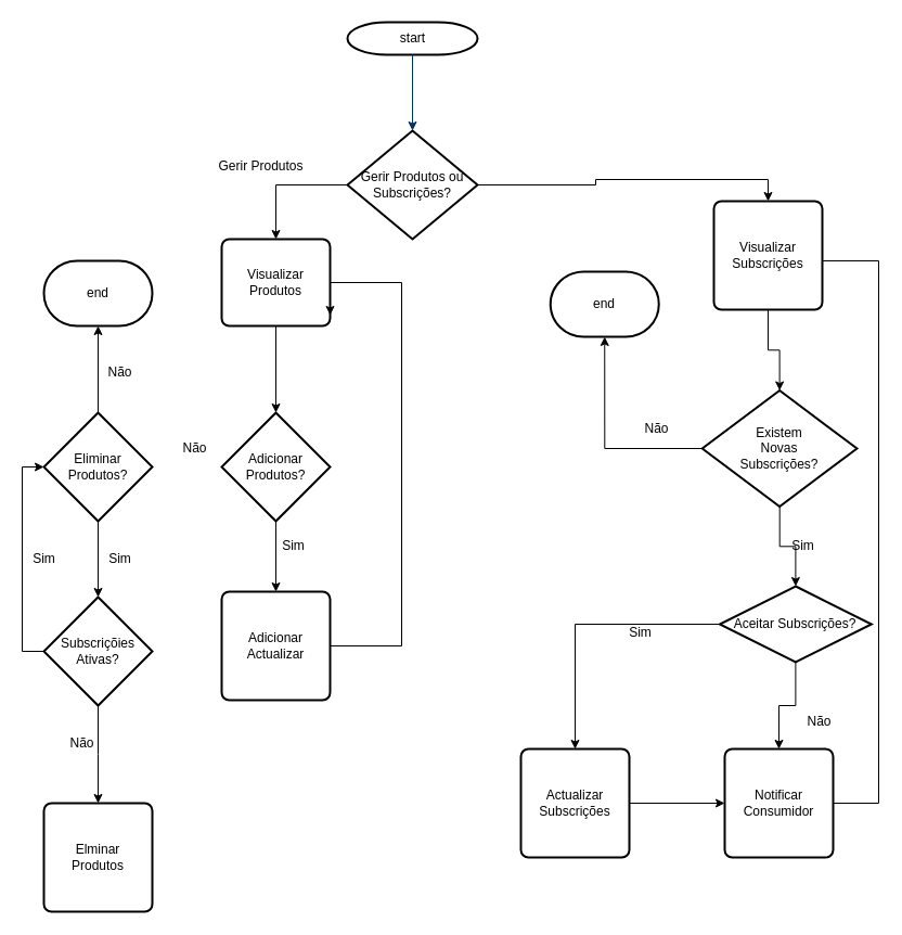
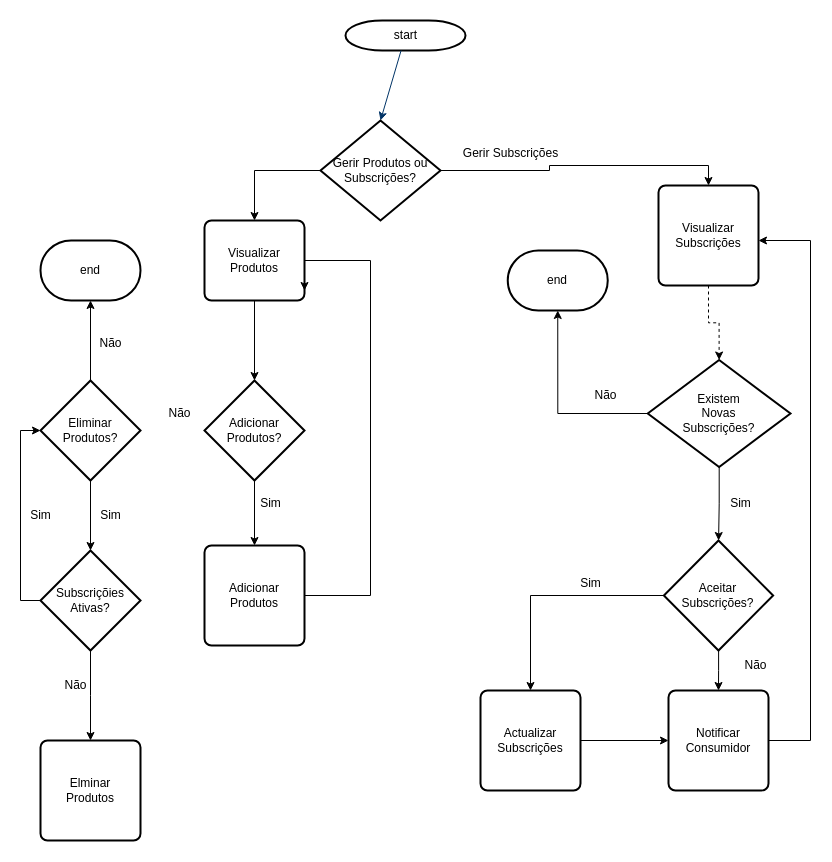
  <mxCell id="0" />
  <mxCell id="1" parent="0" />
- <mxCell id="2" value="start" style="shape=mxgraph.flowchart.terminator;strokeWidth=2;gradientColor=none;gradientDirection=north;fontStyle=0;html=1;" parent="1" vertex="1"><mxGeometry x="320" y="20" width="120" height="30" as="geometry" /></mxCell>
+ <mxCell id="2" value="start" style="shape=mxgraph.flowchart.terminator;strokeWidth=2;gradientColor=none;gradientDirection=north;fontStyle=0;html=1;" parent="1" vertex="1"><mxGeometry x="345" y="20" width="120" height="30" as="geometry" /></mxCell>
  <mxCell id="3" style="fontStyle=1;strokeColor=#003366;strokeWidth=1;html=1;entryX=0.5;entryY=0;entryDx=0;entryDy=0;" parent="1" source="2" edge="1"><mxGeometry relative="1" as="geometry"><mxPoint x="380" y="120" as="targetPoint" /></mxGeometry></mxCell>
  <mxCell id="4" style="edgeStyle=orthogonalEdgeStyle;rounded=0;orthogonalLoop=1;jettySize=auto;html=1;entryX=0.5;entryY=0;entryDx=0;entryDy=0;" edge="1" parent="1" source="6" target="9"><mxGeometry relative="1" as="geometry" /></mxCell>
  <mxCell id="5" style="edgeStyle=orthogonalEdgeStyle;rounded=0;orthogonalLoop=1;jettySize=auto;html=1;exitX=1;exitY=0.5;exitDx=0;exitDy=0;exitPerimeter=0;entryX=0.5;entryY=0;entryDx=0;entryDy=0;" edge="1" parent="1" source="6" target="10"><mxGeometry relative="1" as="geometry" /></mxCell>
  <mxCell id="6" value="Gerir Produtos ou Subscrições?" style="strokeWidth=2;html=1;shape=mxgraph.flowchart.decision;whiteSpace=wrap;" vertex="1" parent="1"><mxGeometry x="320" y="120" width="120" height="100" as="geometry" /></mxCell>
  <mxCell id="7" style="edgeStyle=orthogonalEdgeStyle;rounded=0;orthogonalLoop=1;jettySize=auto;html=1;" edge="1" parent="1" source="8" target="14"><mxGeometry relative="1" as="geometry" /></mxCell>
  <mxCell id="8" value="Adicionar Produtos?" style="strokeWidth=2;html=1;shape=mxgraph.flowchart.decision;whiteSpace=wrap;" vertex="1" parent="1"><mxGeometry x="204" y="380" width="100" height="100" as="geometry" /></mxCell>
  <mxCell id="9" value="Visualizar Produtos" style="rounded=1;whiteSpace=wrap;html=1;absoluteArcSize=1;arcSize=14;strokeWidth=2;" vertex="1" parent="1"><mxGeometry x="204" y="220" width="100" height="80" as="geometry" /></mxCell>
  <mxCell id="10" value="Visualizar Subscrições" style="rounded=1;whiteSpace=wrap;html=1;absoluteArcSize=1;arcSize=14;strokeWidth=2;" vertex="1" parent="1"><mxGeometry x="658" y="185" width="100" height="100" as="geometry" /></mxCell>
  <mxCell id="11" value="" style="edgeStyle=orthogonalEdgeStyle;rounded=0;orthogonalLoop=1;jettySize=auto;html=1;" edge="1" parent="1" source="12" target="22"><mxGeometry relative="1" as="geometry" /></mxCell>
  <mxCell id="12" value="Eliminar Produtos?" style="strokeWidth=2;html=1;shape=mxgraph.flowchart.decision;whiteSpace=wrap;" vertex="1" parent="1"><mxGeometry x="40" y="380" width="100" height="100" as="geometry" /></mxCell>
  <mxCell id="13" style="edgeStyle=orthogonalEdgeStyle;rounded=0;orthogonalLoop=1;jettySize=auto;html=1;entryX=1;entryY=0.5;entryDx=0;entryDy=0;" edge="1" parent="1" source="14"><mxGeometry relative="1" as="geometry"><mxPoint x="304" y="290" as="targetPoint" /><Array as="points"><mxPoint x="370" y="595" /><mxPoint x="370" y="260" /><mxPoint x="304" y="260" /></Array></mxGeometry></mxCell>
- <mxCell id="14" value="Adicionar &lt;br&gt;Actualizar" style="rounded=1;whiteSpace=wrap;html=1;absoluteArcSize=1;arcSize=14;strokeWidth=2;" vertex="1" parent="1"><mxGeometry x="204" y="545" width="100" height="100" as="geometry" /></mxCell>
+ <mxCell id="14" value="Adicionar &lt;br&gt;Produtos" style="rounded=1;whiteSpace=wrap;html=1;absoluteArcSize=1;arcSize=14;strokeWidth=2;" vertex="1" parent="1"><mxGeometry x="204" y="545" width="100" height="100" as="geometry" /></mxCell>
  <mxCell id="15" value="Subscriçõies&lt;br&gt;Ativas?" style="strokeWidth=2;html=1;shape=mxgraph.flowchart.decision;whiteSpace=wrap;" vertex="1" parent="1"><mxGeometry x="40" y="550" width="100" height="100" as="geometry" /></mxCell>
- <mxCell id="16" value="Gerir Produtos" style="text;html=1;align=center;verticalAlign=middle;resizable=0;points=[];autosize=1;strokeColor=none;fillColor=none;" vertex="1" parent="1"><mxGeometry x="190" y="138" width="100" height="30" as="geometry" /></mxCell>
  <mxCell id="17" style="edgeStyle=orthogonalEdgeStyle;rounded=0;orthogonalLoop=1;jettySize=auto;html=1;entryX=0.5;entryY=0;entryDx=0;entryDy=0;entryPerimeter=0;" edge="1" parent="1" source="12" target="15"><mxGeometry relative="1" as="geometry" /></mxCell>
  <mxCell id="18" value="Sim" style="text;html=1;align=center;verticalAlign=middle;resizable=0;points=[];autosize=1;strokeColor=none;fillColor=none;" vertex="1" parent="1"><mxGeometry x="90" y="500" width="40" height="30" as="geometry" /></mxCell>
  <mxCell id="19" style="edgeStyle=orthogonalEdgeStyle;rounded=0;orthogonalLoop=1;jettySize=auto;html=1;entryX=0.4;entryY=-0.035;entryDx=0;entryDy=0;entryPerimeter=0;" edge="1" parent="1" source="15"><mxGeometry relative="1" as="geometry"><mxPoint x="90" y="740" as="targetPoint" /></mxGeometry></mxCell>
  <mxCell id="20" value="Elminar &lt;br&gt;Produtos" style="rounded=1;whiteSpace=wrap;html=1;absoluteArcSize=1;arcSize=14;strokeWidth=2;" vertex="1" parent="1"><mxGeometry x="40" y="740" width="100" height="100" as="geometry" /></mxCell>
  <mxCell id="21" value="Não" style="text;html=1;align=center;verticalAlign=middle;resizable=0;points=[];autosize=1;strokeColor=none;fillColor=none;" vertex="1" parent="1"><mxGeometry x="154" y="398" width="50" height="30" as="geometry" /></mxCell>
  <mxCell id="22" value="end" style="strokeWidth=2;html=1;shape=mxgraph.flowchart.terminator;whiteSpace=wrap;" vertex="1" parent="1"><mxGeometry x="40" y="240" width="100" height="60" as="geometry" /></mxCell>
  <mxCell id="23" style="edgeStyle=orthogonalEdgeStyle;rounded=0;orthogonalLoop=1;jettySize=auto;html=1;entryX=0.5;entryY=0;entryDx=0;entryDy=0;entryPerimeter=0;" edge="1" parent="1" source="9" target="8"><mxGeometry relative="1" as="geometry" /></mxCell>
  <mxCell id="24" value="Sim" style="text;html=1;align=center;verticalAlign=middle;resizable=0;points=[];autosize=1;strokeColor=none;fillColor=none;" vertex="1" parent="1"><mxGeometry x="250" y="488" width="40" height="30" as="geometry" /></mxCell>
  <mxCell id="25" value="Não" style="text;html=1;align=center;verticalAlign=middle;resizable=0;points=[];autosize=1;strokeColor=none;fillColor=none;" vertex="1" parent="1"><mxGeometry x="50" y="670" width="50" height="30" as="geometry" /></mxCell>
  <mxCell id="26" style="edgeStyle=orthogonalEdgeStyle;rounded=0;orthogonalLoop=1;jettySize=auto;html=1;entryX=0;entryY=0.5;entryDx=0;entryDy=0;entryPerimeter=0;" edge="1" parent="1" source="15" target="12"><mxGeometry relative="1" as="geometry"><Array as="points"><mxPoint x="20" y="600" /><mxPoint x="20" y="430" /></Array></mxGeometry></mxCell>
  <mxCell id="27" value="Sim" style="text;html=1;align=center;verticalAlign=middle;resizable=0;points=[];autosize=1;strokeColor=none;fillColor=none;" vertex="1" parent="1"><mxGeometry x="20" y="500" width="40" height="30" as="geometry" /></mxCell>
  <mxCell id="28" value="Não" style="text;html=1;align=center;verticalAlign=middle;resizable=0;points=[];autosize=1;strokeColor=none;fillColor=none;" vertex="1" parent="1"><mxGeometry x="85" y="328" width="50" height="30" as="geometry" /></mxCell>
+ <mxCell id="29" value="Gerir Subscrições" style="text;html=1;align=center;verticalAlign=middle;resizable=0;points=[];autosize=1;strokeColor=none;fillColor=none;" vertex="1" parent="1"><mxGeometry x="450" y="138" width="120" height="30" as="geometry" /></mxCell>
  <mxCell id="30" style="edgeStyle=orthogonalEdgeStyle;rounded=0;orthogonalLoop=1;jettySize=auto;html=1;" edge="1" parent="1" source="31" target="37"><mxGeometry relative="1" as="geometry" /></mxCell>
  <mxCell id="31" value="Existem&lt;br&gt;Novas&lt;br&gt;Subscrições?" style="strokeWidth=2;html=1;shape=mxgraph.flowchart.decision;whiteSpace=wrap;" vertex="1" parent="1"><mxGeometry x="647.25" y="359.5" width="142.75" height="107" as="geometry" /></mxCell>
- <mxCell id="32" style="edgeStyle=orthogonalEdgeStyle;rounded=0;orthogonalLoop=1;jettySize=auto;html=1;entryX=0.5;entryY=0;entryDx=0;entryDy=0;entryPerimeter=0;" edge="1" parent="1" source="10" target="31"><mxGeometry relative="1" as="geometry" /></mxCell>
+ <mxCell id="32" style="edgeStyle=orthogonalEdgeStyle;rounded=0;orthogonalLoop=1;jettySize=auto;html=1;entryX=0.5;entryY=0;entryDx=0;entryDy=0;entryPerimeter=0;dashed=1;" edge="1" parent="1" source="10" target="31"><mxGeometry relative="1" as="geometry" /></mxCell>
  <mxCell id="33" value="end" style="strokeWidth=2;html=1;shape=mxgraph.flowchart.terminator;whiteSpace=wrap;" vertex="1" parent="1"><mxGeometry x="507.25" y="250" width="100" height="60" as="geometry" /></mxCell>
  <mxCell id="34" style="edgeStyle=orthogonalEdgeStyle;rounded=0;orthogonalLoop=1;jettySize=auto;html=1;entryX=0.5;entryY=1;entryDx=0;entryDy=0;entryPerimeter=0;" edge="1" parent="1" source="31" target="33"><mxGeometry relative="1" as="geometry" /></mxCell>
  <mxCell id="35" style="edgeStyle=orthogonalEdgeStyle;rounded=0;orthogonalLoop=1;jettySize=auto;html=1;entryX=0.5;entryY=0;entryDx=0;entryDy=0;" edge="1" parent="1" source="37" target="40"><mxGeometry relative="1" as="geometry" /></mxCell>
  <mxCell id="36" style="edgeStyle=orthogonalEdgeStyle;rounded=0;orthogonalLoop=1;jettySize=auto;html=1;entryX=0.5;entryY=0;entryDx=0;entryDy=0;" edge="1" parent="1" source="37" target="43"><mxGeometry relative="1" as="geometry" /></mxCell>
- <mxCell id="37" value="Aceitar Subscrições?" style="strokeWidth=2;html=1;shape=mxgraph.flowchart.decision;whiteSpace=wrap;" vertex="1" parent="1"><mxGeometry x="663.38" y="540" width="140" height="70" as="geometry" /></mxCell>
+ <mxCell id="37" value="Aceitar Subscrições?" style="strokeWidth=2;html=1;shape=mxgraph.flowchart.decision;whiteSpace=wrap;" vertex="1" parent="1"><mxGeometry x="663.38" y="540" width="109.25" height="110" as="geometry" /></mxCell>
  <mxCell id="38" value="Sim" style="text;html=1;align=center;verticalAlign=middle;resizable=0;points=[];autosize=1;strokeColor=none;fillColor=none;" vertex="1" parent="1"><mxGeometry x="720" y="488" width="40" height="30" as="geometry" /></mxCell>
- <mxCell id="39" style="edgeStyle=orthogonalEdgeStyle;rounded=0;orthogonalLoop=1;jettySize=auto;html=1;endArrow=none;" edge="1" parent="1" source="40" target="10"><mxGeometry relative="1" as="geometry"><Array as="points"><mxPoint x="810" y="740" /><mxPoint x="810" y="240" /></Array></mxGeometry></mxCell>
+ <mxCell id="39" style="edgeStyle=orthogonalEdgeStyle;rounded=0;orthogonalLoop=1;jettySize=auto;html=1;" edge="1" parent="1" source="40" target="10"><mxGeometry relative="1" as="geometry"><Array as="points"><mxPoint x="810" y="740" /><mxPoint x="810" y="240" /></Array></mxGeometry></mxCell>
  <mxCell id="40" value="Notificar&lt;br&gt;Consumidor" style="rounded=1;whiteSpace=wrap;html=1;absoluteArcSize=1;arcSize=14;strokeWidth=2;" vertex="1" parent="1"><mxGeometry x="668" y="690" width="100" height="100" as="geometry" /></mxCell>
  <mxCell id="41" value="Não" style="text;html=1;align=center;verticalAlign=middle;resizable=0;points=[];autosize=1;strokeColor=none;fillColor=none;" vertex="1" parent="1"><mxGeometry x="730" y="650" width="50" height="30" as="geometry" /></mxCell>
  <mxCell id="42" style="edgeStyle=orthogonalEdgeStyle;rounded=0;orthogonalLoop=1;jettySize=auto;html=1;entryX=0;entryY=0.5;entryDx=0;entryDy=0;" edge="1" parent="1" source="43" target="40"><mxGeometry relative="1" as="geometry" /></mxCell>
  <mxCell id="43" value="Actualizar Subscrições" style="rounded=1;whiteSpace=wrap;html=1;absoluteArcSize=1;arcSize=14;strokeWidth=2;" vertex="1" parent="1"><mxGeometry x="480" y="690" width="100" height="100" as="geometry" /></mxCell>
  <mxCell id="44" value="Sim" style="text;html=1;align=center;verticalAlign=middle;resizable=0;points=[];autosize=1;strokeColor=none;fillColor=none;" vertex="1" parent="1"><mxGeometry x="570" y="568" width="40" height="30" as="geometry" /></mxCell>
  <mxCell id="45" value="Não" style="text;html=1;align=center;verticalAlign=middle;resizable=0;points=[];autosize=1;strokeColor=none;fillColor=none;" vertex="1" parent="1"><mxGeometry x="580" y="380" width="50" height="30" as="geometry" /></mxCell>
